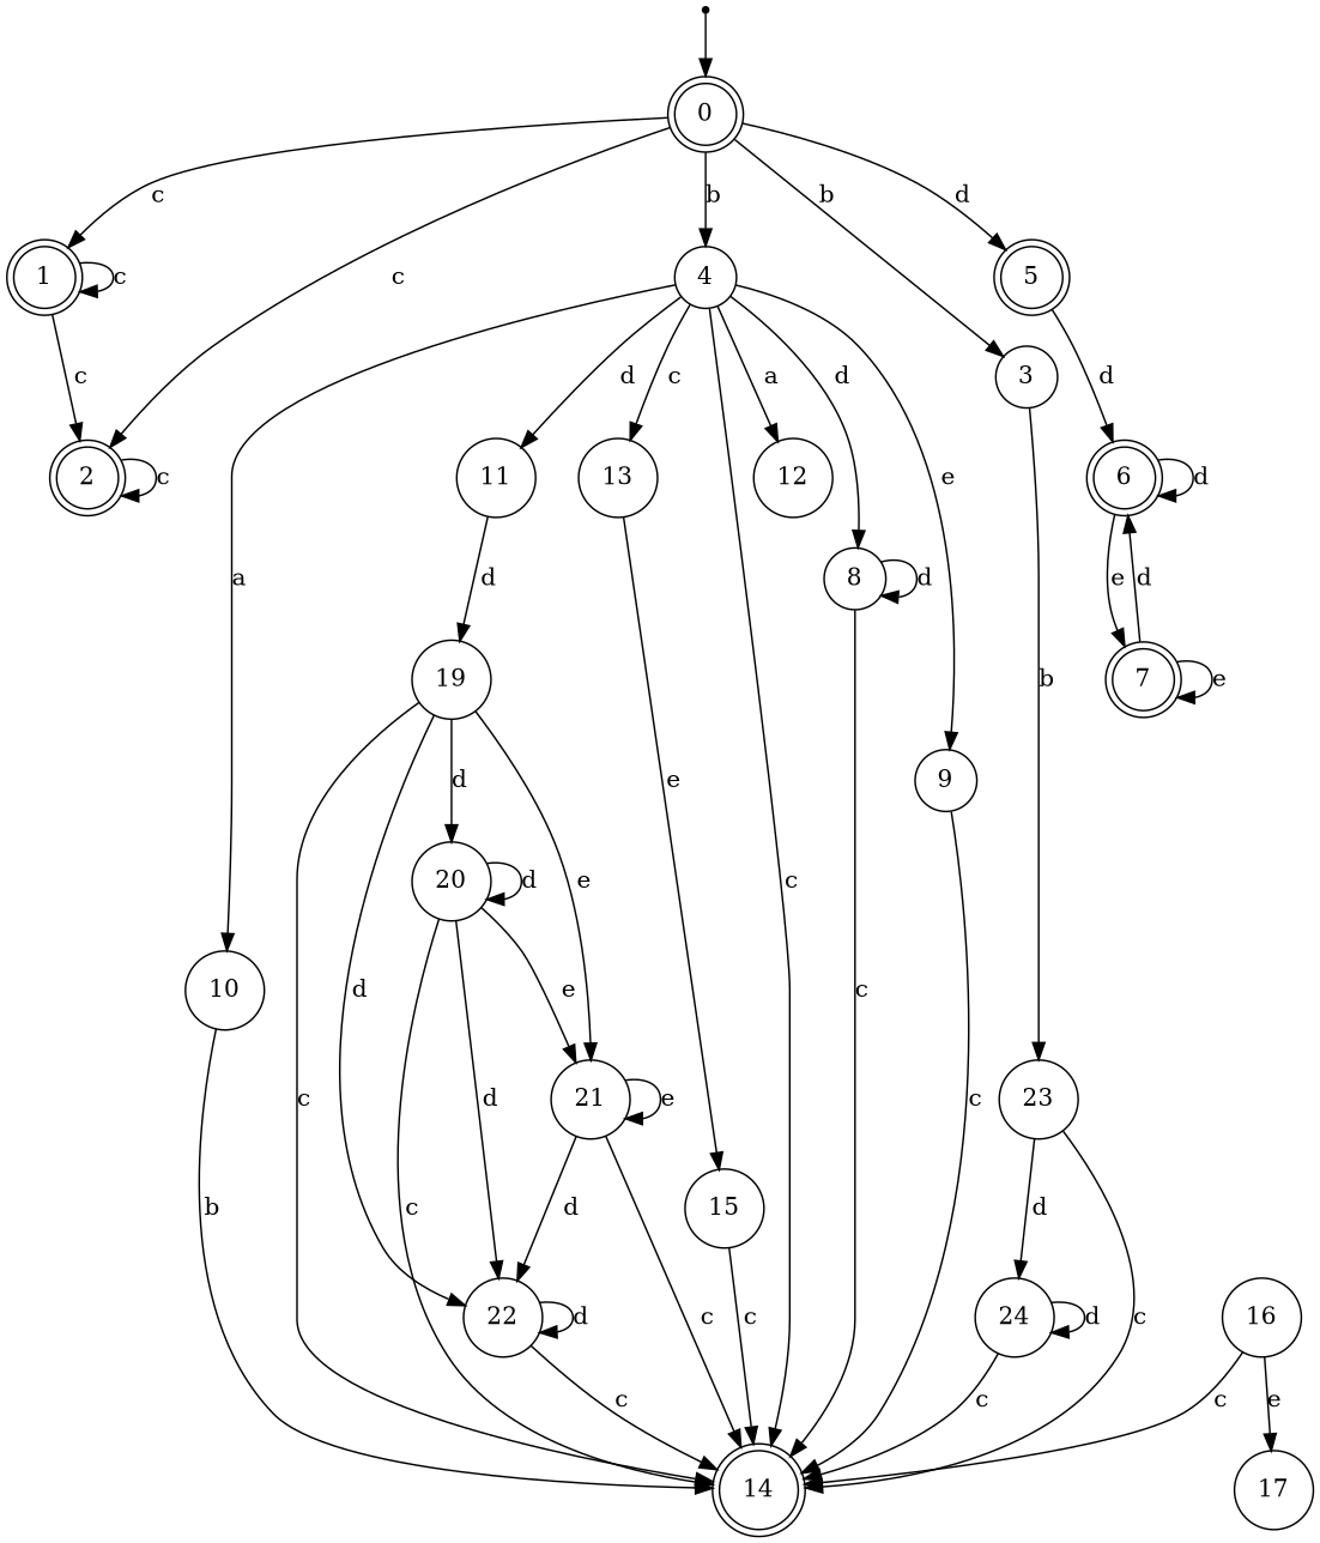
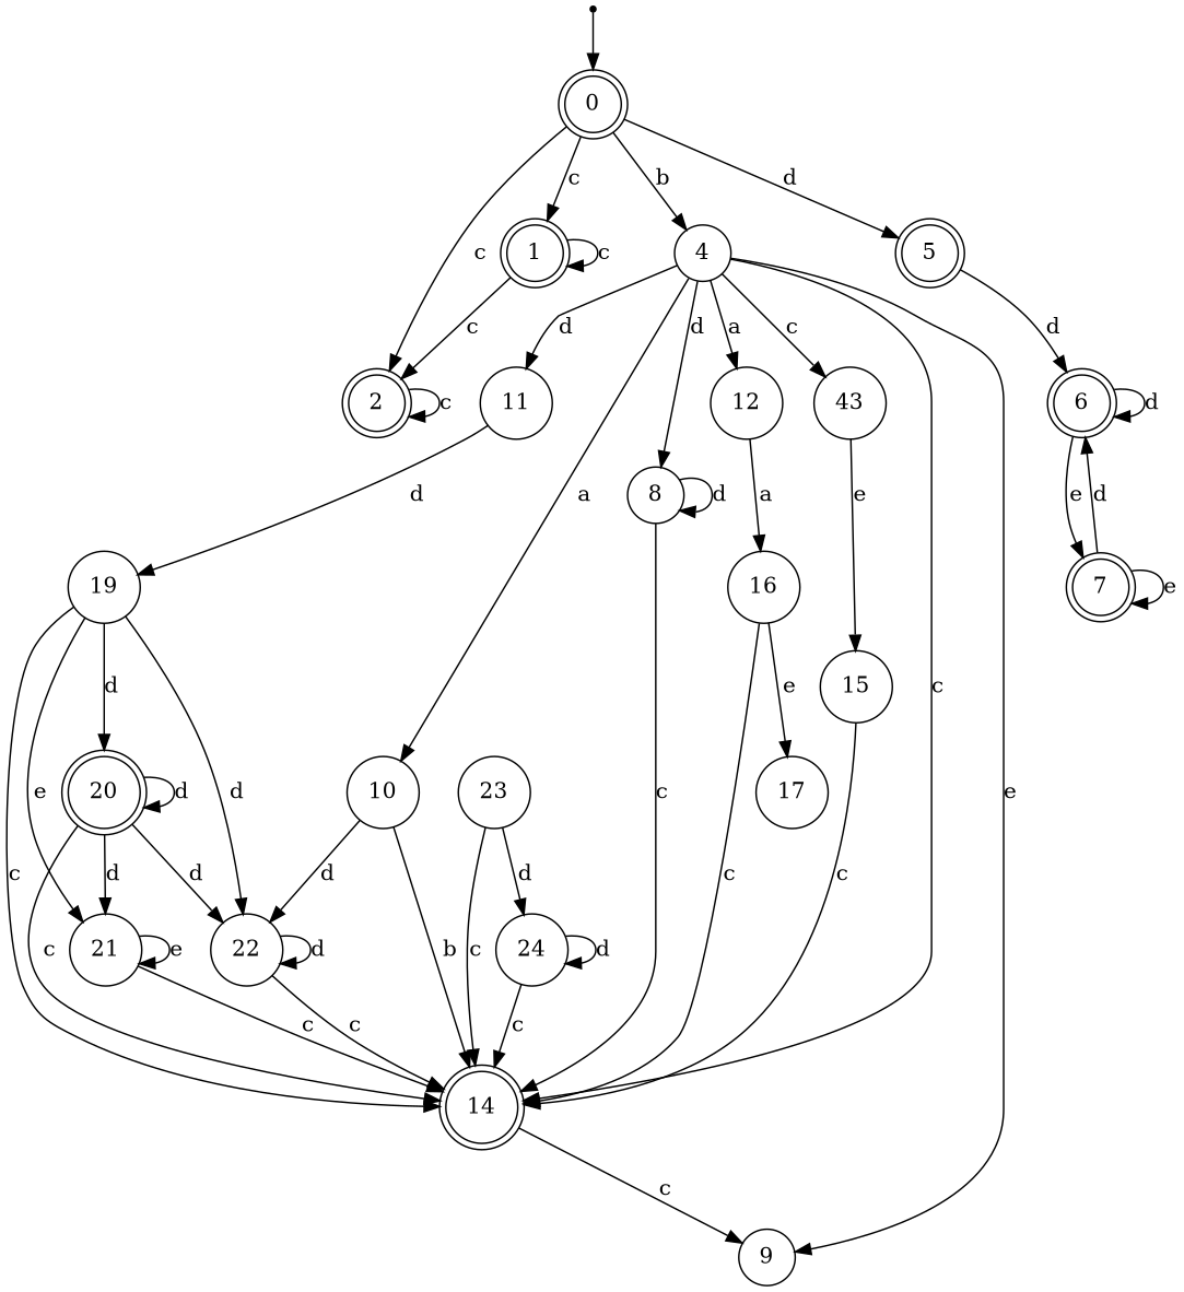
  digraph {
    rankdir=TB
    node [shape=circle]
    dummy0 [shape=point]
    0 [shape=doublecircle]
    1 [shape=doublecircle]
    2 [shape=doublecircle]
-   3
    4
    5 [shape=doublecircle]
    23
    8
    9
    10
    11
    12
-   13
+   13 [label=43]
    14 [shape=doublecircle]
    6 [shape=doublecircle]
    24
    19
    16
    15
    7 [shape=doublecircle]
-   20
+   20 [shape=doublecircle]
    21
    22
    17
    dummy0 -> 0
    0 -> 1 [label=c]
    0 -> 2 [label=c]
-   0 -> 3 [label=b]
    0 -> 4 [label=b]
    0 -> 5 [label=d]
    1 -> 1 [label=c]
    1 -> 2 [label=c]
    2 -> 2 [label=c]
-   3 -> 23 [label=b]
    4 -> 8 [label=d]
    4 -> 9 [label=e]
    4 -> 10 [label=a]
    4 -> 11 [label=d]
    4 -> 12 [label=a]
    4 -> 13 [label=c]
    4 -> 14 [label=c]
    5 -> 6 [label=d]
    23 -> 14 [label=c]
    23 -> 24 [label=d]
    8 -> 8 [label=d]
    8 -> 14 [label=c]
-   9 -> 14 [label=c]
+   14 -> 9 [label=c]
    10 -> 14 [label=b]
    11 -> 19 [label=d]
+   12 -> 16 [label=a]
    13 -> 15 [label=e]
    6 -> 6 [label=d]
    6 -> 7 [label=e]
    24 -> 14 [label=c]
    24 -> 24 [label=d]
    19 -> 14 [label=c]
    19 -> 20 [label=d]
    19 -> 21 [label=e]
    19 -> 22 [label=d]
    16 -> 14 [label=c]
    16 -> 17 [label=e]
    15 -> 14 [label=c]
    7 -> 6 [label=d]
    7 -> 7 [label=e]
    20 -> 14 [label=c]
    20 -> 20 [label=d]
-   20 -> 21 [label=e]
+   20 -> 21 [label=d]
    20 -> 22 [label=d]
    21 -> 14 [label=c]
    21 -> 21 [label=e]
-   21 -> 22 [label=d]
+   10 -> 22 [label=d]
    22 -> 14 [label=c]
    22 -> 22 [label=d]
  }
